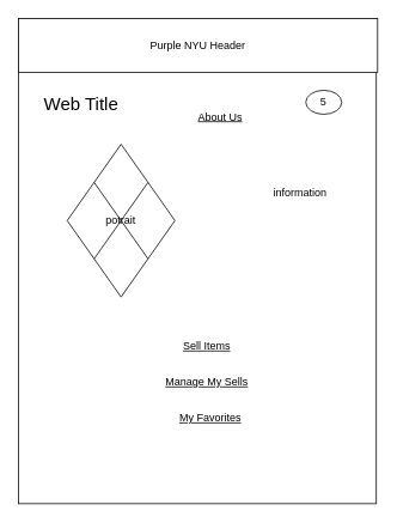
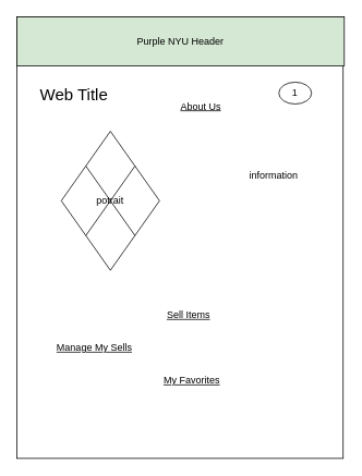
  <mxCell id="0" />
  <mxCell id="1" parent="0" />
  <mxCell id="2" value="" style="rounded=0;whiteSpace=wrap;html=1;" parent="1" vertex="1"><mxGeometry x="20" y="20" width="398.57" height="540" as="geometry" /></mxCell>
  <mxCell id="3" value="potrait" style="rhombus;whiteSpace=wrap;html=1;" parent="1" vertex="1"><mxGeometry x="74.28" y="160" width="120" height="170" as="geometry" /></mxCell>
  <mxCell id="4" value="" style="endArrow=none;html=1;rounded=0;entryX=1;entryY=0;entryDx=0;entryDy=0;exitX=0;exitY=1;exitDx=0;exitDy=0;" parent="1" source="3" target="3" edge="1"><mxGeometry width="50" height="50" relative="1" as="geometry"><mxPoint x="244.28" y="400" as="sourcePoint" /><mxPoint x="294.28" y="350" as="targetPoint" /></mxGeometry></mxCell>
  <mxCell id="5" value="" style="endArrow=none;html=1;rounded=0;entryX=0;entryY=0;entryDx=0;entryDy=0;exitX=1;exitY=1;exitDx=0;exitDy=0;" parent="1" source="3" target="3" edge="1"><mxGeometry width="50" height="50" relative="1" as="geometry"><mxPoint x="194.28" y="320" as="sourcePoint" /><mxPoint x="294.28" y="350" as="targetPoint" /></mxGeometry></mxCell>
  <mxCell id="6" value="information" style="text;html=1;strokeColor=none;fillColor=none;align=center;verticalAlign=middle;whiteSpace=wrap;rounded=0;" parent="1" vertex="1"><mxGeometry x="304.28" y="200" width="60" height="30" as="geometry" /></mxCell>
  <mxCell id="7" value="&lt;u&gt;Sell Items&lt;/u&gt;" style="text;html=1;strokeColor=none;fillColor=none;align=center;verticalAlign=middle;whiteSpace=wrap;rounded=0;" parent="1" vertex="1"><mxGeometry x="200" y="370" width="60" height="30" as="geometry" /></mxCell>
- <mxCell id="8" value="Purple NYU Header" style="rounded=0;whiteSpace=wrap;html=1;" parent="1" vertex="1"><mxGeometry x="20" y="20" width="400" height="60" as="geometry" /></mxCell>
+ <mxCell id="8" value="Purple NYU Header" style="rounded=0;whiteSpace=wrap;html=1;fillColor=#d5e8d4;" parent="1" vertex="1"><mxGeometry x="20" y="20" width="400" height="60" as="geometry" /></mxCell>
  <mxCell id="9" value="Web Title" style="text;html=1;strokeColor=none;fillColor=none;align=center;verticalAlign=middle;whiteSpace=wrap;rounded=0;fontSize=20;" parent="1" vertex="1"><mxGeometry x="40" y="100" width="100" height="30" as="geometry" /></mxCell>
  <mxCell id="10" value="&lt;u&gt;About Us&lt;/u&gt;" style="text;html=1;strokeColor=none;fillColor=none;align=center;verticalAlign=middle;whiteSpace=wrap;rounded=0;fontSize=12;" parent="1" vertex="1"><mxGeometry x="215" y="115" width="60" height="30" as="geometry" /></mxCell>
- <mxCell id="11" value="5" style="ellipse;whiteSpace=wrap;html=1;" parent="1" vertex="1"><mxGeometry x="340" y="100" width="40" height="26.67" as="geometry" /></mxCell>
+ <mxCell id="11" value="1" style="ellipse;whiteSpace=wrap;html=1;" parent="1" vertex="1"><mxGeometry x="340" y="100" width="40" height="26.67" as="geometry" /></mxCell>
  <mxCell id="12" value="&lt;u&gt;My Favorites&lt;/u&gt;" style="text;html=1;strokeColor=none;fillColor=none;align=center;verticalAlign=middle;whiteSpace=wrap;rounded=0;" vertex="1" parent="1"><mxGeometry x="194.28" y="450" width="80" height="30" as="geometry" /></mxCell>
- <mxCell id="13" value="&lt;u&gt;Manage My Sells&lt;/u&gt;" style="text;html=1;strokeColor=none;fillColor=none;align=center;verticalAlign=middle;whiteSpace=wrap;rounded=0;" vertex="1" parent="1"><mxGeometry x="180" y="410" width="100" height="30" as="geometry" /></mxCell>
+ <mxCell id="13" value="&lt;u&gt;Manage My Sells&lt;/u&gt;" style="text;html=1;strokeColor=none;fillColor=none;align=center;verticalAlign=middle;whiteSpace=wrap;rounded=0;" vertex="1" parent="1"><mxGeometry x="65" y="410" width="100" height="30" as="geometry" /></mxCell>
